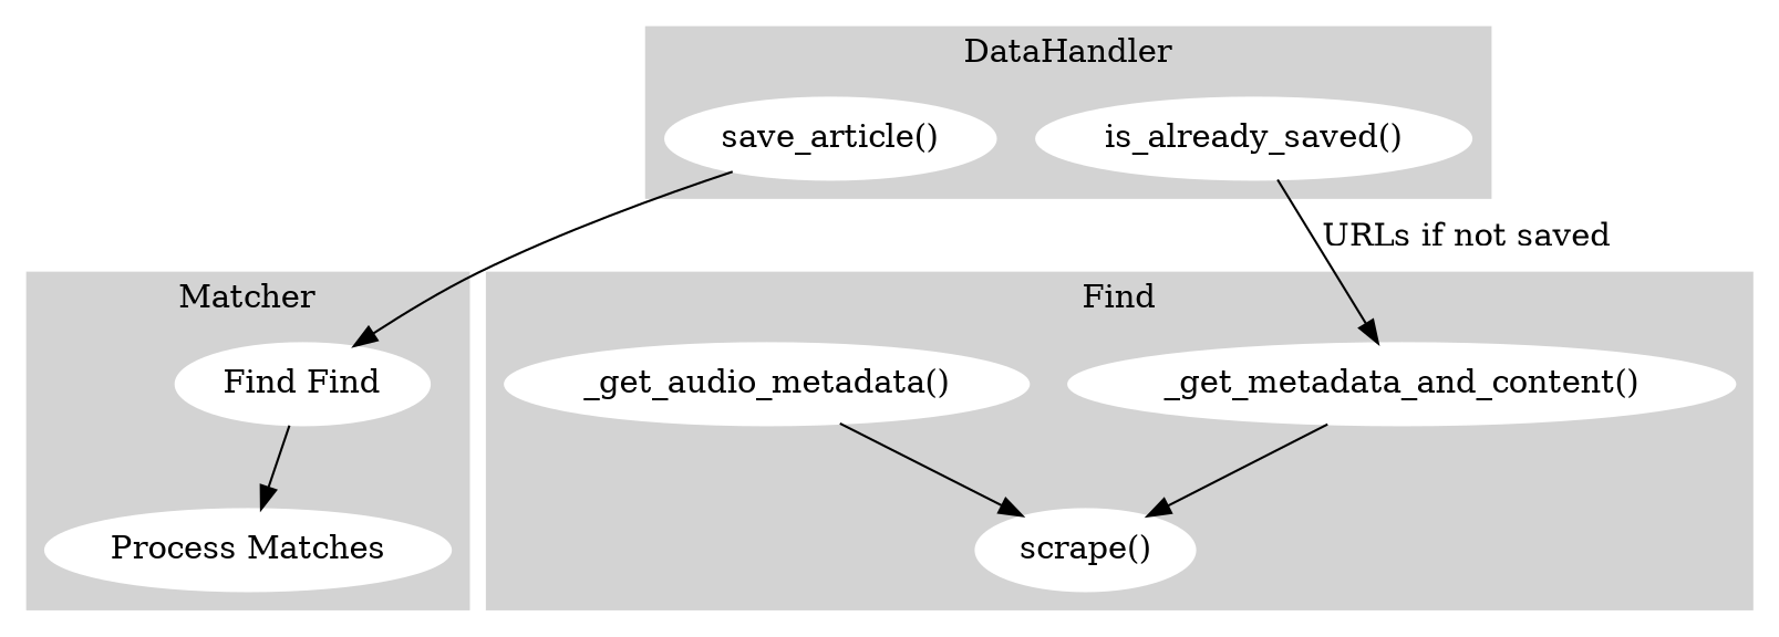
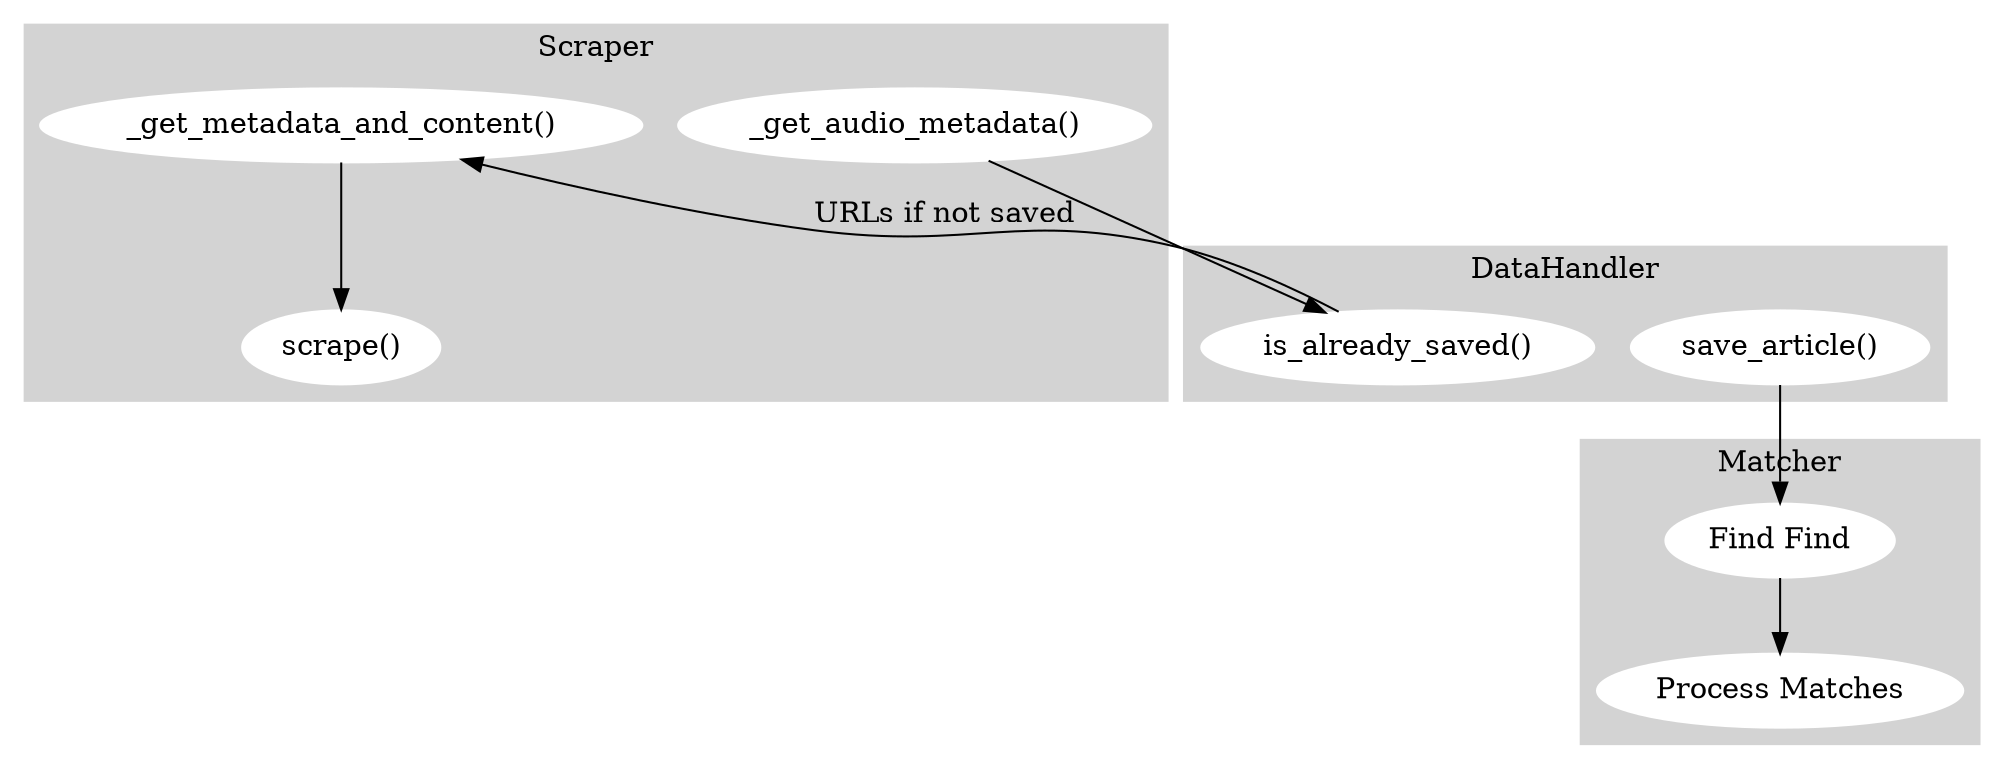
  digraph {
    node [color=white style=filled]
    "_get_metadata_and_content()"
    "scrape()"
    "_get_audio_metadata()"
    "save_article()"
    "is_already_saved()"
    n6 [label="Find Find"]
    n7 [label="Process Matches"]
    subgraph cluster_1 {
      color=lightgrey
-     label=Find
+     label=Scraper
      style=filled
      "_get_metadata_and_content()"
      "scrape()"
      "_get_audio_metadata()"
    }
    subgraph cluster_2 {
      color=lightgrey
      label=DataHandler
      style=filled
      "save_article()"
      "is_already_saved()"
    }
    subgraph cluster_3 {
      color=lightgrey
      label=Matcher
      style=filled
      n6
      n7
    }
    "_get_metadata_and_content()" -> "scrape()"
-   "_get_audio_metadata()" -> "scrape()"
+   "_get_audio_metadata()" -> "is_already_saved()"
    "save_article()" -> n6
    "is_already_saved()" -> "_get_metadata_and_content()" [label="URLs if not saved"]
    n6 -> n7
  }
